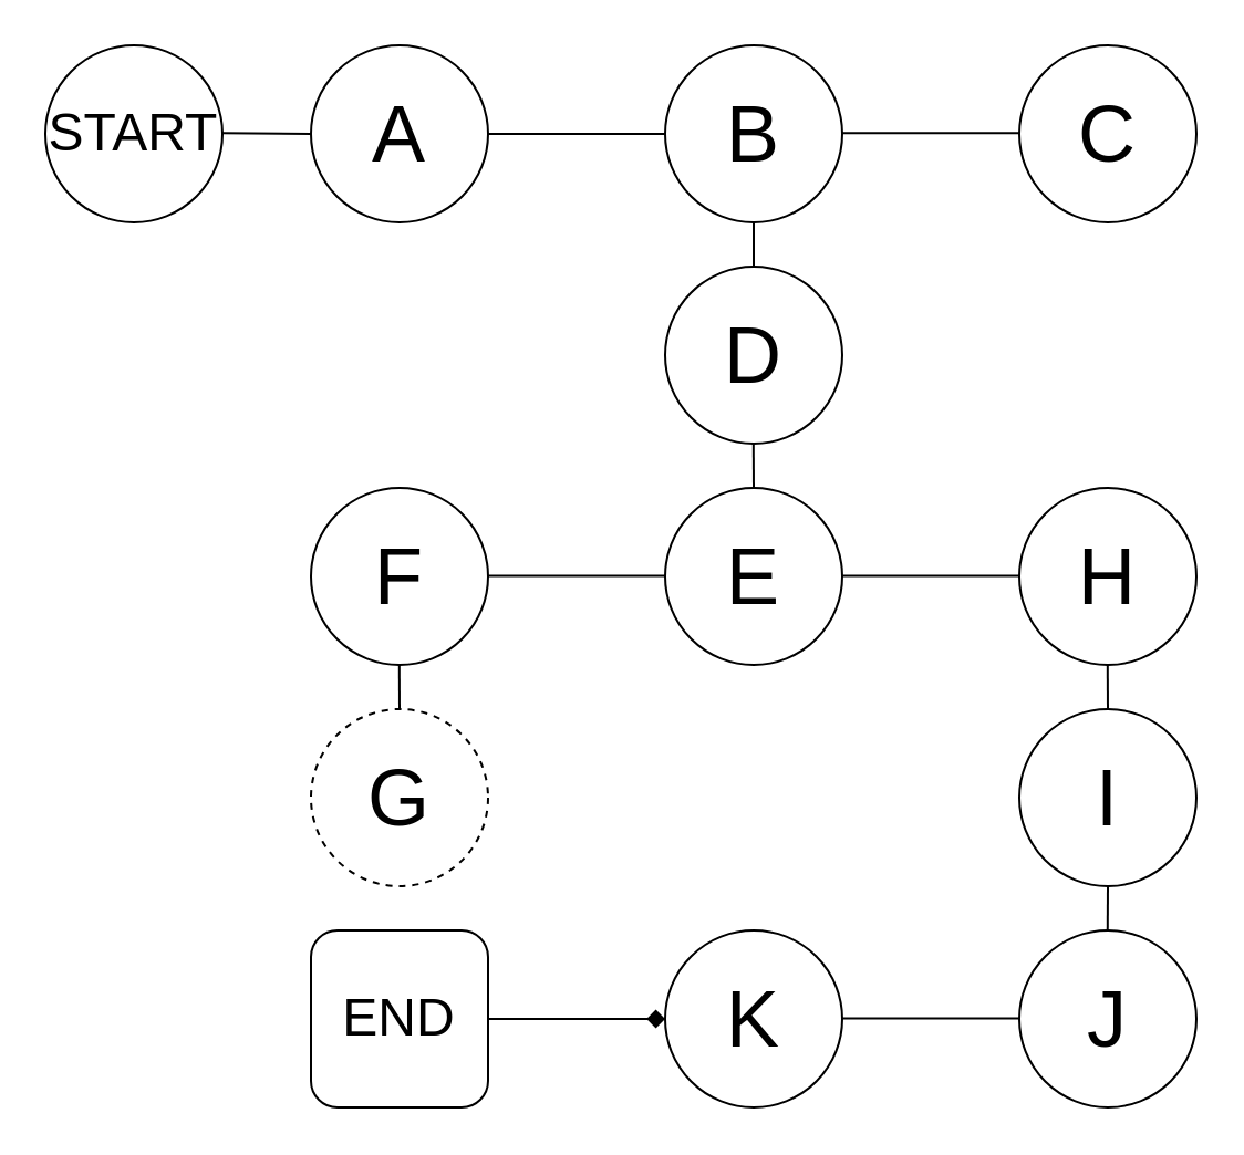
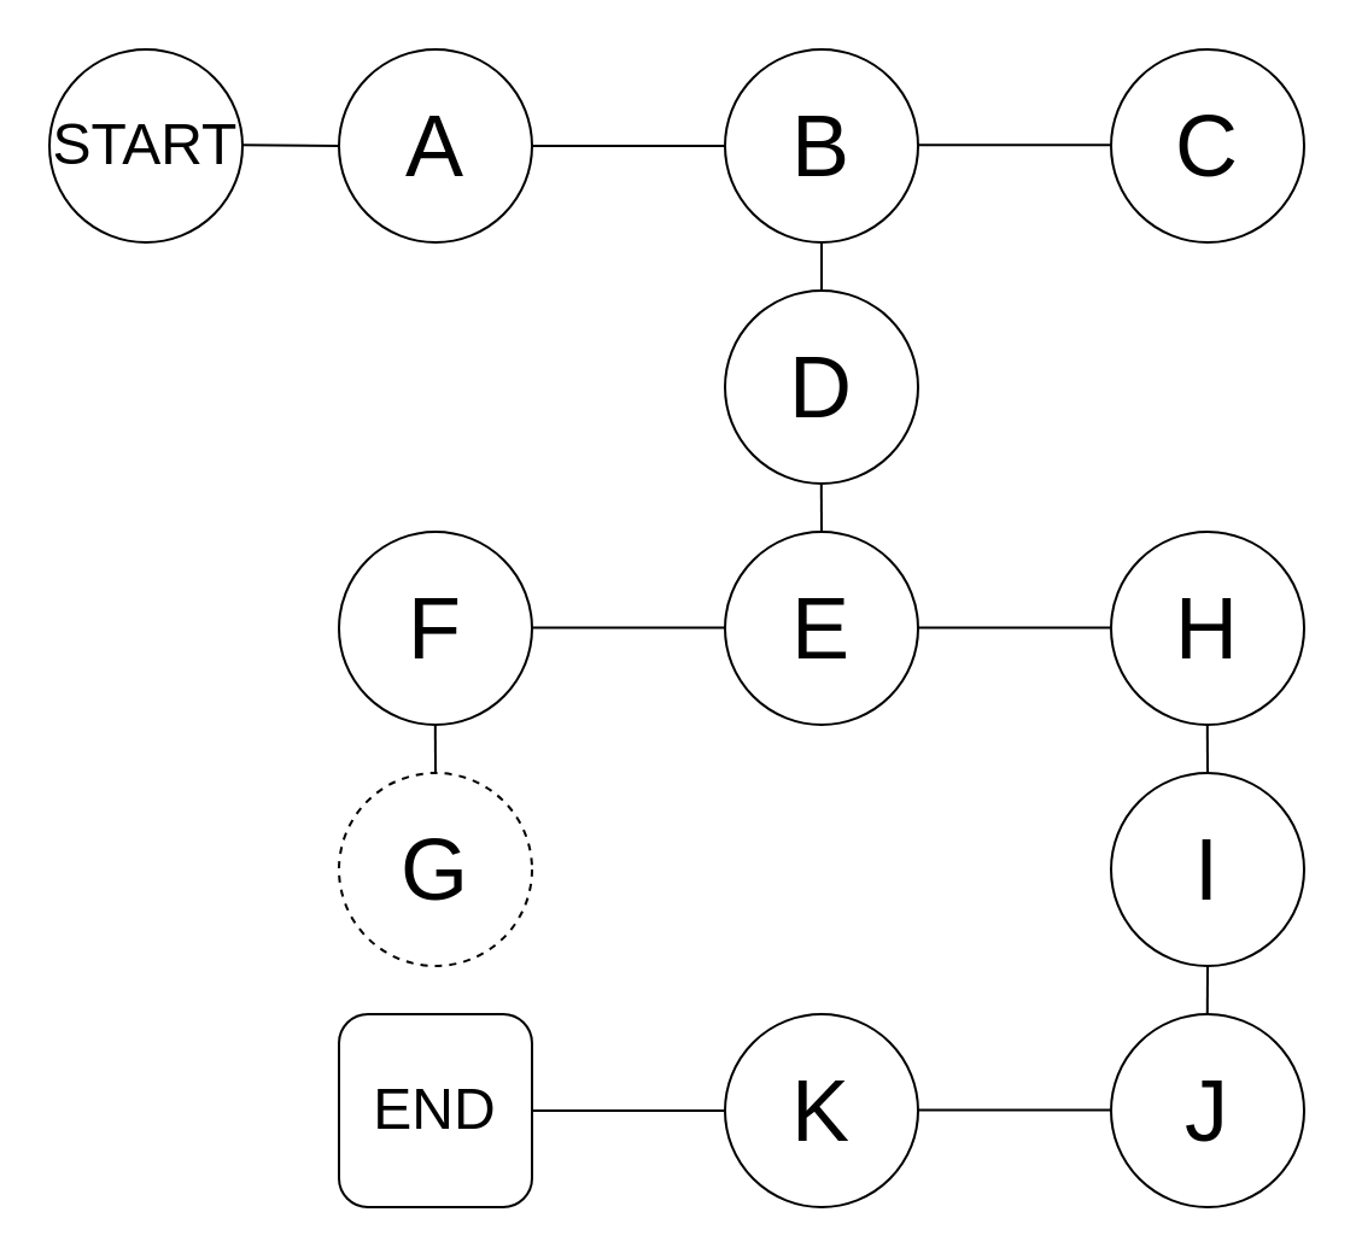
  <mxCell id="0" />
  <mxCell id="1" parent="0" />
  <mxCell id="2" value="&lt;font style=&quot;font-size: 36px;&quot;&gt;A&lt;/font&gt;" style="ellipse;whiteSpace=wrap;html=1;aspect=fixed;" vertex="1" parent="1"><mxGeometry x="140" y="20" width="80" height="80" as="geometry" /></mxCell>
  <mxCell id="3" value="&lt;font style=&quot;font-size: 36px;&quot;&gt;B&lt;/font&gt;" style="ellipse;whiteSpace=wrap;html=1;aspect=fixed;" vertex="1" parent="1"><mxGeometry x="300" y="20" width="80" height="80" as="geometry" /></mxCell>
  <mxCell id="4" value="&lt;font style=&quot;font-size: 36px;&quot;&gt;C&lt;/font&gt;" style="ellipse;whiteSpace=wrap;html=1;aspect=fixed;" vertex="1" parent="1"><mxGeometry x="460" y="20" width="80" height="80" as="geometry" /></mxCell>
  <mxCell id="5" value="&lt;font style=&quot;font-size: 36px;&quot;&gt;D&lt;/font&gt;" style="ellipse;whiteSpace=wrap;html=1;aspect=fixed;" vertex="1" parent="1"><mxGeometry x="300" y="120" width="80" height="80" as="geometry" /></mxCell>
  <mxCell id="6" value="&lt;font style=&quot;font-size: 36px;&quot;&gt;E&lt;/font&gt;" style="ellipse;whiteSpace=wrap;html=1;aspect=fixed;" vertex="1" parent="1"><mxGeometry x="300" y="220" width="80" height="80" as="geometry" /></mxCell>
  <mxCell id="7" value="&lt;font style=&quot;font-size: 36px;&quot;&gt;H&lt;/font&gt;" style="ellipse;whiteSpace=wrap;html=1;aspect=fixed;" vertex="1" parent="1"><mxGeometry x="460" y="220" width="80" height="80" as="geometry" /></mxCell>
  <mxCell id="8" value="&lt;font style=&quot;font-size: 36px;&quot;&gt;I&lt;/font&gt;" style="ellipse;whiteSpace=wrap;html=1;aspect=fixed;" vertex="1" parent="1"><mxGeometry x="460" y="320" width="80" height="80" as="geometry" /></mxCell>
  <mxCell id="9" value="&lt;font style=&quot;font-size: 36px;&quot;&gt;J&lt;/font&gt;" style="ellipse;whiteSpace=wrap;html=1;aspect=fixed;" vertex="1" parent="1"><mxGeometry x="460" y="420" width="80" height="80" as="geometry" /></mxCell>
  <mxCell id="10" value="&lt;font style=&quot;font-size: 36px;&quot;&gt;K&lt;/font&gt;" style="ellipse;whiteSpace=wrap;html=1;aspect=fixed;" vertex="1" parent="1"><mxGeometry x="300" y="420" width="80" height="80" as="geometry" /></mxCell>
  <mxCell id="11" value="&lt;font style=&quot;font-size: 24px;&quot;&gt;END&lt;/font&gt;" style="whiteSpace=wrap;html=1;aspect=fixed;rounded=1;" vertex="1" parent="1"><mxGeometry x="140" y="420" width="80" height="80" as="geometry" /></mxCell>
  <mxCell id="12" value="&lt;font style=&quot;font-size: 36px;&quot;&gt;F&lt;/font&gt;" style="ellipse;whiteSpace=wrap;html=1;aspect=fixed;" vertex="1" parent="1"><mxGeometry x="140" y="220" width="80" height="80" as="geometry" /></mxCell>
  <mxCell id="13" value="&lt;font style=&quot;font-size: 36px;&quot;&gt;G&lt;/font&gt;" style="ellipse;whiteSpace=wrap;html=1;aspect=fixed;dashed=1;" vertex="1" parent="1"><mxGeometry x="140" y="320" width="80" height="80" as="geometry" /></mxCell>
  <mxCell id="14" value="" style="endArrow=none;html=1;rounded=0;entryX=0;entryY=0.5;entryDx=0;entryDy=0;" edge="1" parent="1" target="3"><mxGeometry width="50" height="50" relative="1" as="geometry"><mxPoint x="220" y="60" as="sourcePoint" /><mxPoint x="270" y="10" as="targetPoint" /></mxGeometry></mxCell>
  <mxCell id="15" value="" style="endArrow=none;html=1;rounded=0;entryX=0;entryY=0.5;entryDx=0;entryDy=0;" edge="1" parent="1"><mxGeometry width="50" height="50" relative="1" as="geometry"><mxPoint x="380" y="59.66" as="sourcePoint" /><mxPoint x="460" y="59.66" as="targetPoint" /></mxGeometry></mxCell>
  <mxCell id="16" value="" style="endArrow=none;html=1;rounded=0;entryX=0;entryY=0.5;entryDx=0;entryDy=0;" edge="1" parent="1"><mxGeometry width="50" height="50" relative="1" as="geometry"><mxPoint x="380" y="259.71" as="sourcePoint" /><mxPoint x="460" y="259.71" as="targetPoint" /></mxGeometry></mxCell>
  <mxCell id="17" value="" style="endArrow=none;html=1;rounded=0;entryX=0;entryY=0.5;entryDx=0;entryDy=0;" edge="1" parent="1"><mxGeometry width="50" height="50" relative="1" as="geometry"><mxPoint x="220" y="259.71" as="sourcePoint" /><mxPoint x="300" y="259.71" as="targetPoint" /></mxGeometry></mxCell>
  <mxCell id="18" value="" style="endArrow=none;html=1;rounded=0;entryX=0;entryY=0.5;entryDx=0;entryDy=0;" edge="1" parent="1"><mxGeometry width="50" height="50" relative="1" as="geometry"><mxPoint x="380" y="459.71" as="sourcePoint" /><mxPoint x="460" y="459.71" as="targetPoint" /></mxGeometry></mxCell>
  <mxCell id="19" value="" style="endArrow=none;html=1;rounded=0;entryX=0.5;entryY=1;entryDx=0;entryDy=0;exitX=0.5;exitY=0;exitDx=0;exitDy=0;" edge="1" parent="1" source="5" target="3"><mxGeometry width="50" height="50" relative="1" as="geometry"><mxPoint x="230" y="70" as="sourcePoint" /><mxPoint x="310" y="70" as="targetPoint" /></mxGeometry></mxCell>
  <mxCell id="20" value="" style="endArrow=none;html=1;rounded=0;entryX=0.5;entryY=1;entryDx=0;entryDy=0;exitX=0.5;exitY=0;exitDx=0;exitDy=0;" edge="1" parent="1" source="6"><mxGeometry width="50" height="50" relative="1" as="geometry"><mxPoint x="339.89" y="240" as="sourcePoint" /><mxPoint x="339.89" y="200" as="targetPoint" /></mxGeometry></mxCell>
  <mxCell id="21" value="" style="endArrow=none;html=1;rounded=0;entryX=0.5;entryY=1;entryDx=0;entryDy=0;" edge="1" parent="1"><mxGeometry width="50" height="50" relative="1" as="geometry"><mxPoint x="500" y="320" as="sourcePoint" /><mxPoint x="499.89" y="300" as="targetPoint" /></mxGeometry></mxCell>
  <mxCell id="22" value="" style="endArrow=none;html=1;rounded=0;entryX=0.5;entryY=1;entryDx=0;entryDy=0;exitX=0.5;exitY=0;exitDx=0;exitDy=0;" edge="1" parent="1" target="8"><mxGeometry width="50" height="50" relative="1" as="geometry"><mxPoint x="499.89" y="420" as="sourcePoint" /><mxPoint x="499.89" y="380" as="targetPoint" /></mxGeometry></mxCell>
- <mxCell id="23" value="" style="endArrow=diamond;html=1;rounded=0;entryX=0;entryY=0.5;entryDx=0;entryDy=0;exitX=1;exitY=0.5;exitDx=0;exitDy=0;" edge="1" parent="1" source="11" target="10"><mxGeometry width="50" height="50" relative="1" as="geometry"><mxPoint x="340" y="520" as="sourcePoint" /><mxPoint x="339.71" y="500" as="targetPoint" /></mxGeometry></mxCell>
+ <mxCell id="23" value="" style="endArrow=none;html=1;rounded=0;entryX=0;entryY=0.5;entryDx=0;entryDy=0;exitX=1;exitY=0.5;exitDx=0;exitDy=0;" edge="1" parent="1" source="11" target="10"><mxGeometry width="50" height="50" relative="1" as="geometry"><mxPoint x="340" y="520" as="sourcePoint" /><mxPoint x="339.71" y="500" as="targetPoint" /></mxGeometry></mxCell>
  <mxCell id="24" value="" style="endArrow=none;html=1;rounded=0;entryX=0.5;entryY=1;entryDx=0;entryDy=0;exitX=0.5;exitY=0;exitDx=0;exitDy=0;" edge="1" parent="1" source="13"><mxGeometry width="50" height="50" relative="1" as="geometry"><mxPoint x="179.89" y="340" as="sourcePoint" /><mxPoint x="179.89" y="300" as="targetPoint" /></mxGeometry></mxCell>
  <mxCell id="25" value="&lt;font style=&quot;font-size: 24px;&quot;&gt;START&lt;/font&gt;" style="ellipse;whiteSpace=wrap;html=1;aspect=fixed;" vertex="1" parent="1"><mxGeometry x="20" y="20" width="80" height="80" as="geometry" /></mxCell>
  <mxCell id="26" value="" style="endArrow=none;html=1;rounded=0;entryX=0;entryY=0.5;entryDx=0;entryDy=0;" edge="1" parent="1" target="2"><mxGeometry width="50" height="50" relative="1" as="geometry"><mxPoint x="100" y="59.66" as="sourcePoint" /><mxPoint x="130" y="60" as="targetPoint" /></mxGeometry></mxCell>
